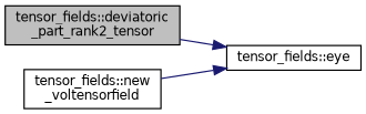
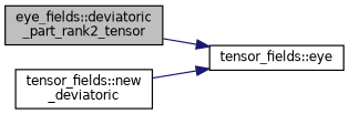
  digraph {
    rankdir=LR
    node [color=black fillcolor=white fontname=Helvetica fontsize=10 shape=record style=filled]
    edge [color=midnightblue fontname=Helvetica fontsize=10 labelfontname=Helvetica labelfontsize=10 style=solid]
-   n1 [fillcolor=grey75 fontcolor=black height=0.2 label="tensor_fields::deviatoric\l_part_rank2_tensor" width=0.4]
+   n1 [fillcolor=grey75 fontcolor=black height=0.2 label="eye_fields::deviatoric\l_part_rank2_tensor" width=0.4]
    n2 [height=0.2 label="tensor_fields::eye" width=0.4]
-   n3 [height=0.2 label="tensor_fields::new\l_voltensorfield" width=0.4]
+   n3 [height=0.2 label="tensor_fields::new\l_deviatoric" width=0.4]
    n1 -> n2
    n3 -> n2
  }
